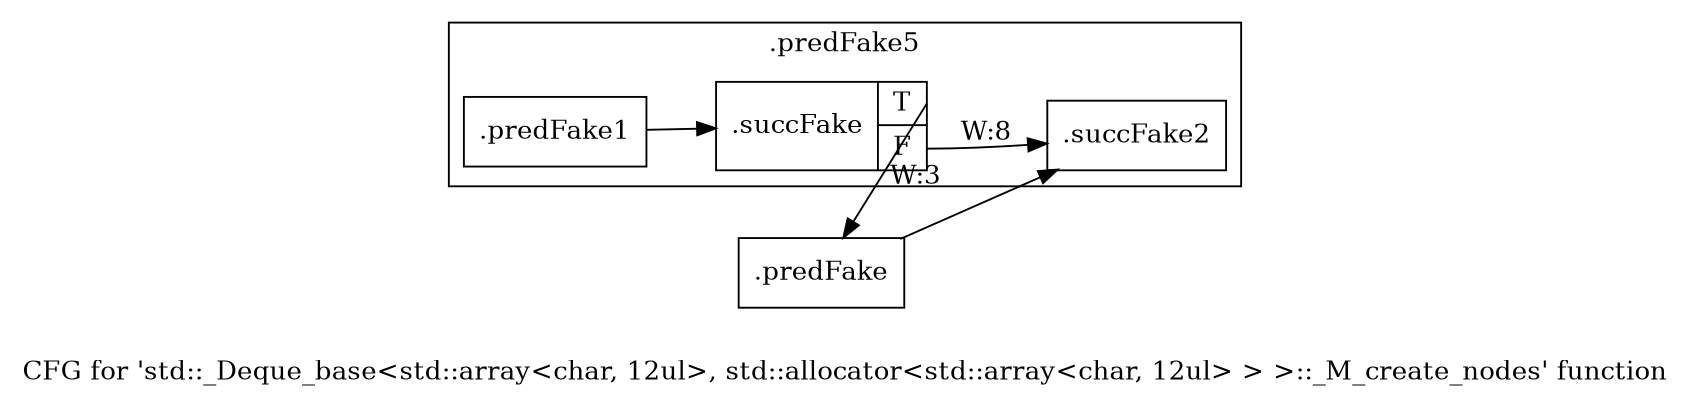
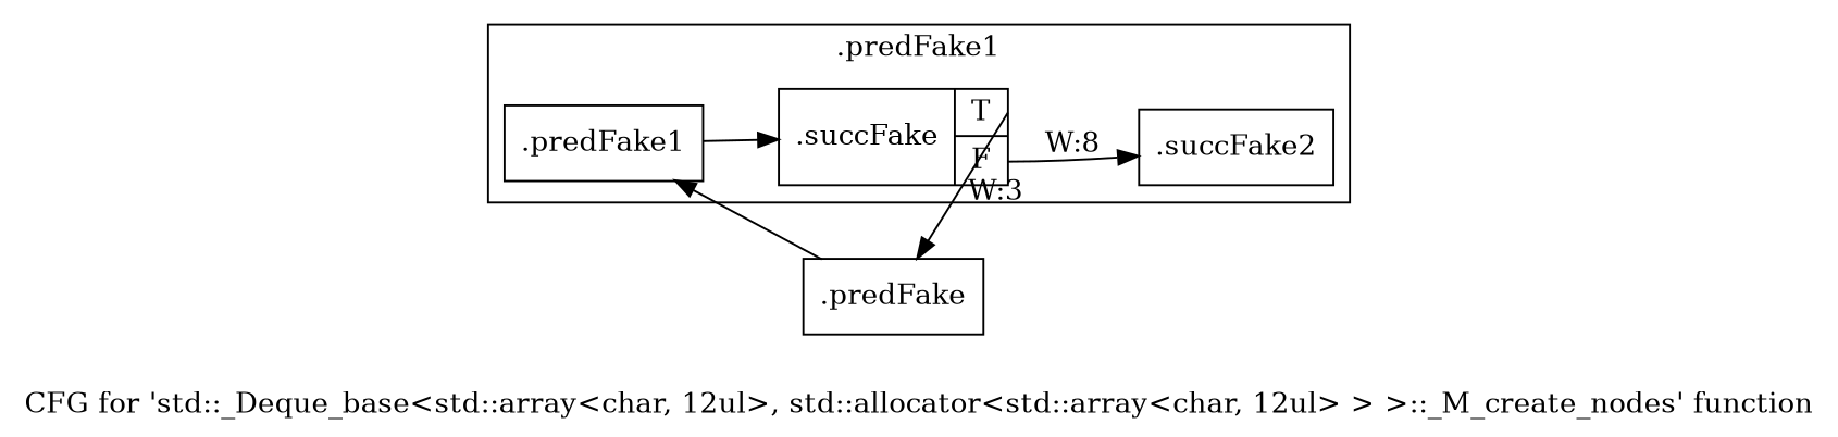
  digraph {
    label="CFG for 'std::_Deque_base\<std::array\<char, 12ul\>, std::allocator\<std::array\<char, 12ul\> \> \>::_M_create_nodes' function"
    rankdir=LR
    node [filename="/media/miguel/NewVolume/Linux/Xilinx/Vitis_HLS/2020.2/tps/lnx64/gcc-6.2.0/lib/gcc/x86_64-pc-linux-gnu/6.2.0/../../../../include/c++/6.2.0/bits/stl_deque.h" linenumber=724 shape=record]
    edge [execusionnum=2 filename="/media/miguel/NewVolume/Linux/Xilinx/Vitis_HLS/2020.2/tps/lnx64/gcc-6.2.0/lib/gcc/x86_64-pc-linux-gnu/6.2.0/../../../../include/c++/6.2.0/bits/stl_deque.h"]
    n1 [label="{.predFake1}"]
    n2 [label="{.succFake|{<s0>T|<s1>F}}"]
    n3 [label="{.succFake2}" linenumber=732]
    n4 [label="{.predFake}" filename="" linenumber=""]
    subgraph cluster_1 {
      invocationtime=2
-     label=".predFake5"
+     label=".predFake1"
      tripcount=2
      n1
      n2
      n3
    }
    n1 -> n2 [execusionnum=4]
    n2 -> n3 [label="W:8" tailport=s1]
    n2 -> n4 [label="W:3" tailport=s0]
-   n4 -> n3
+   n4 -> n1
  }
